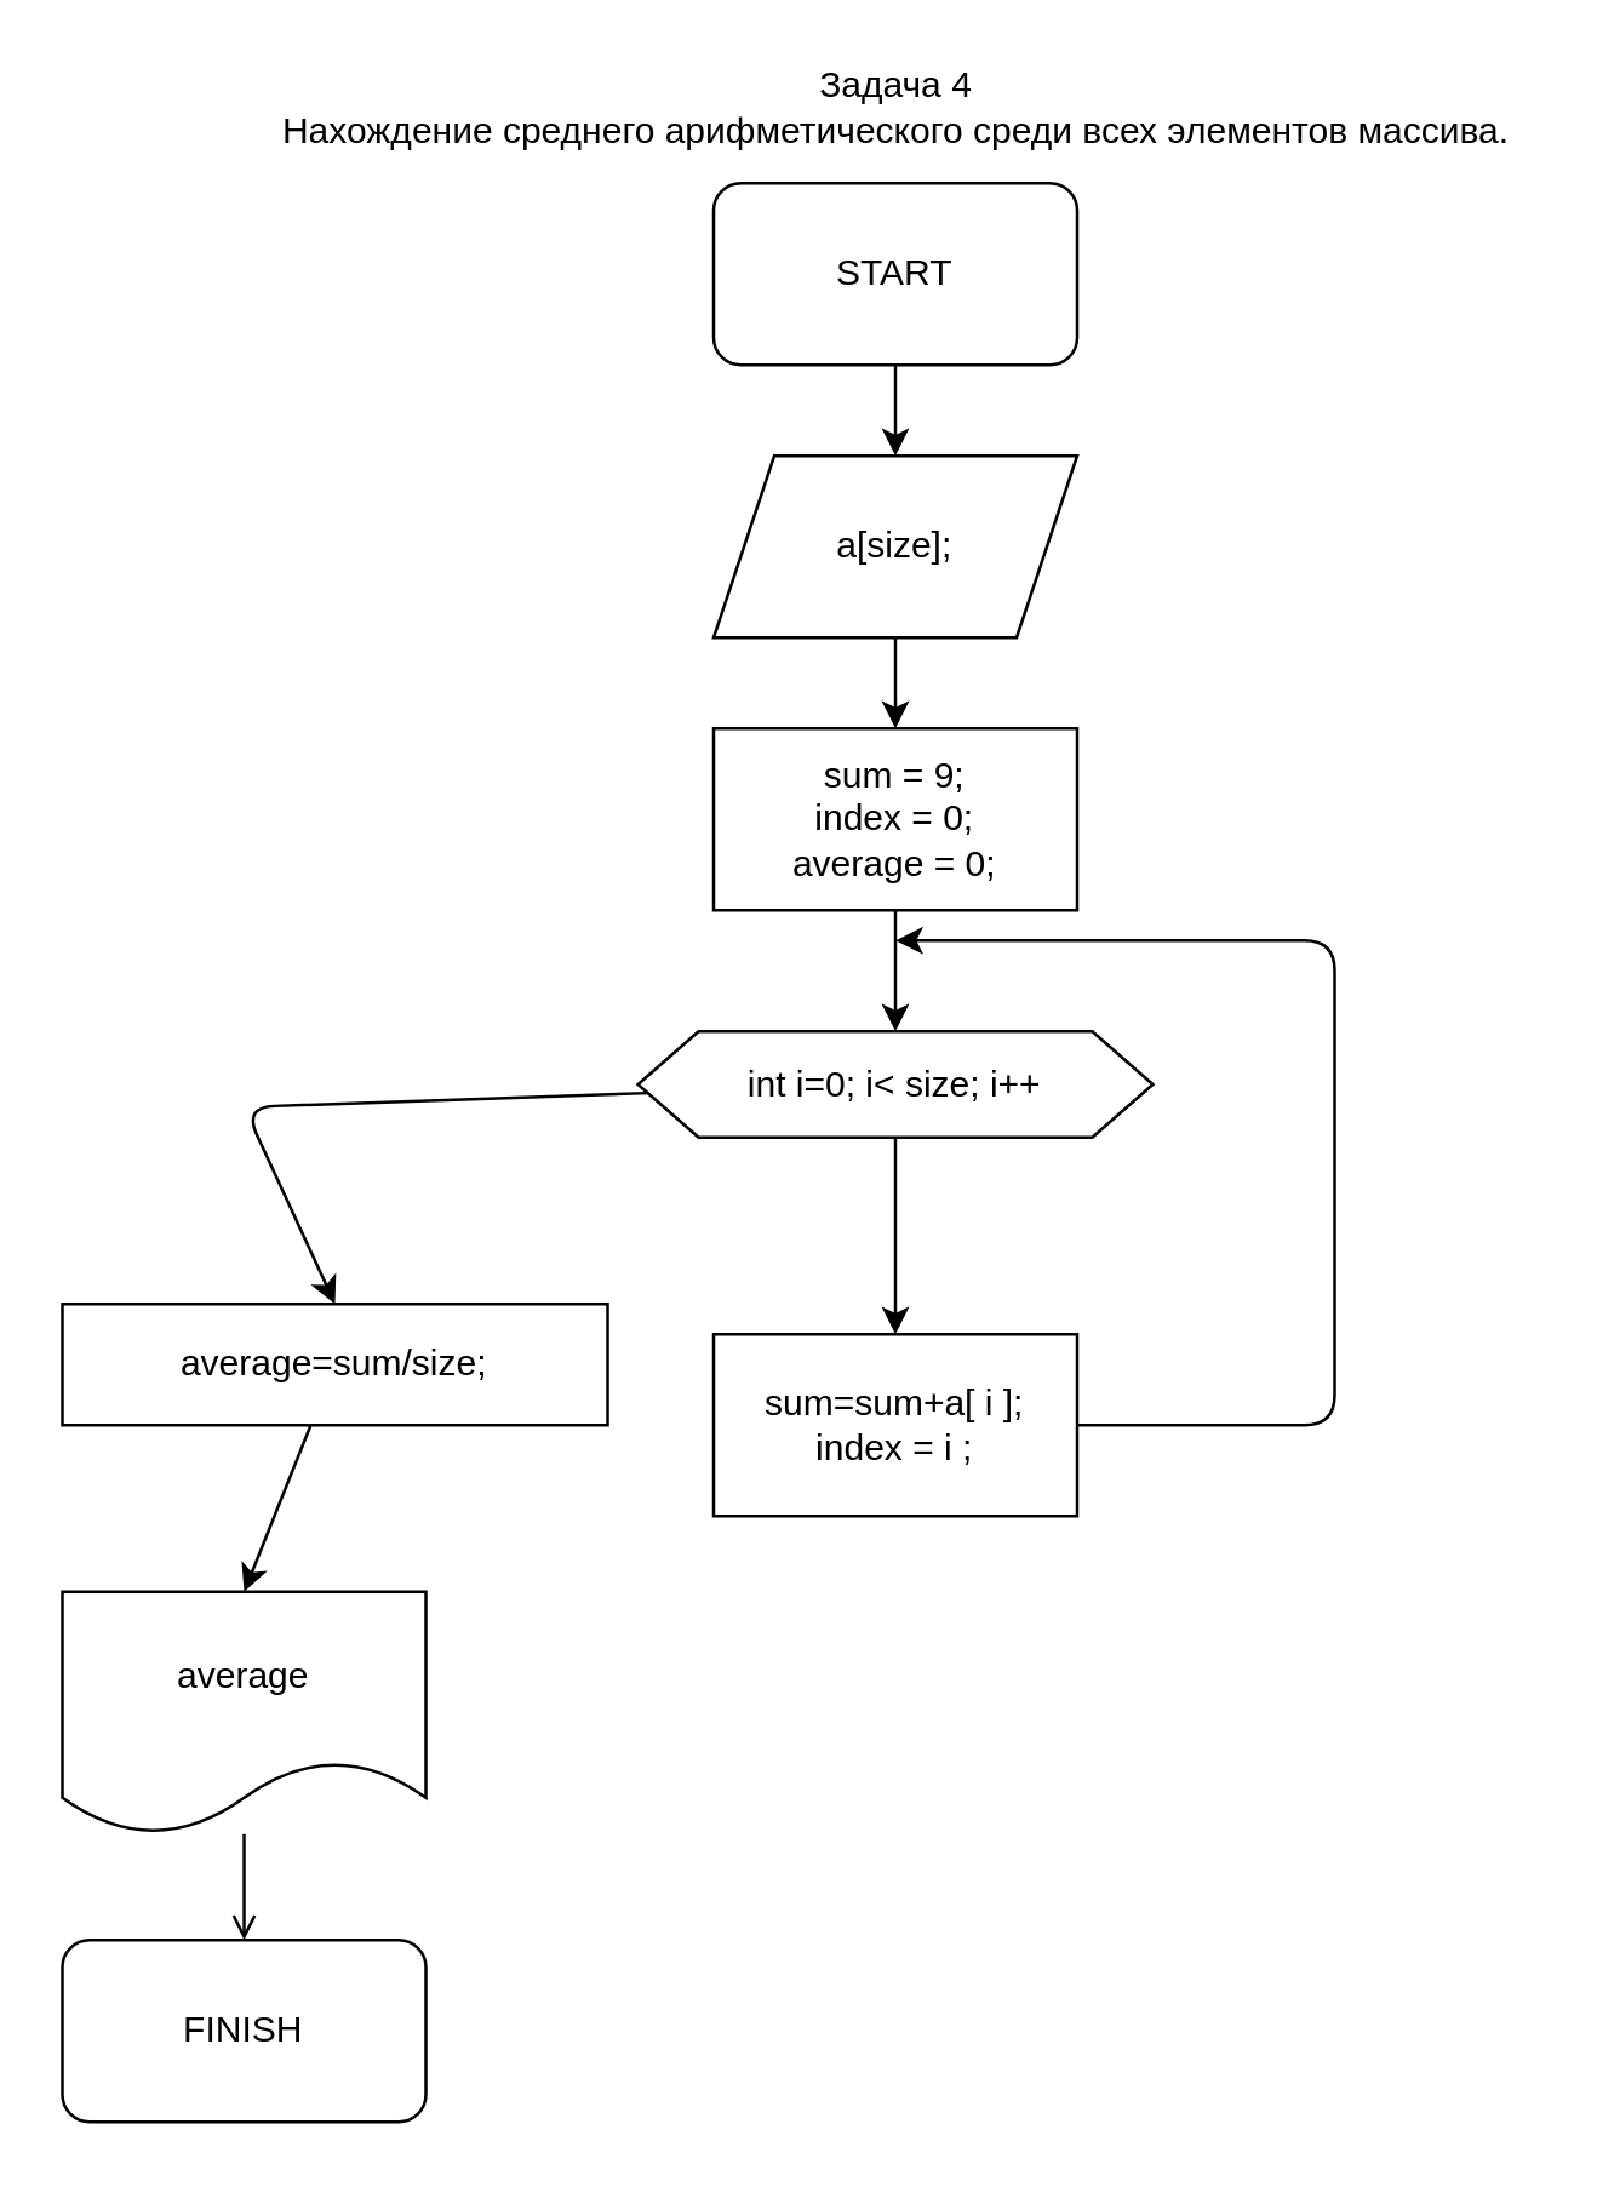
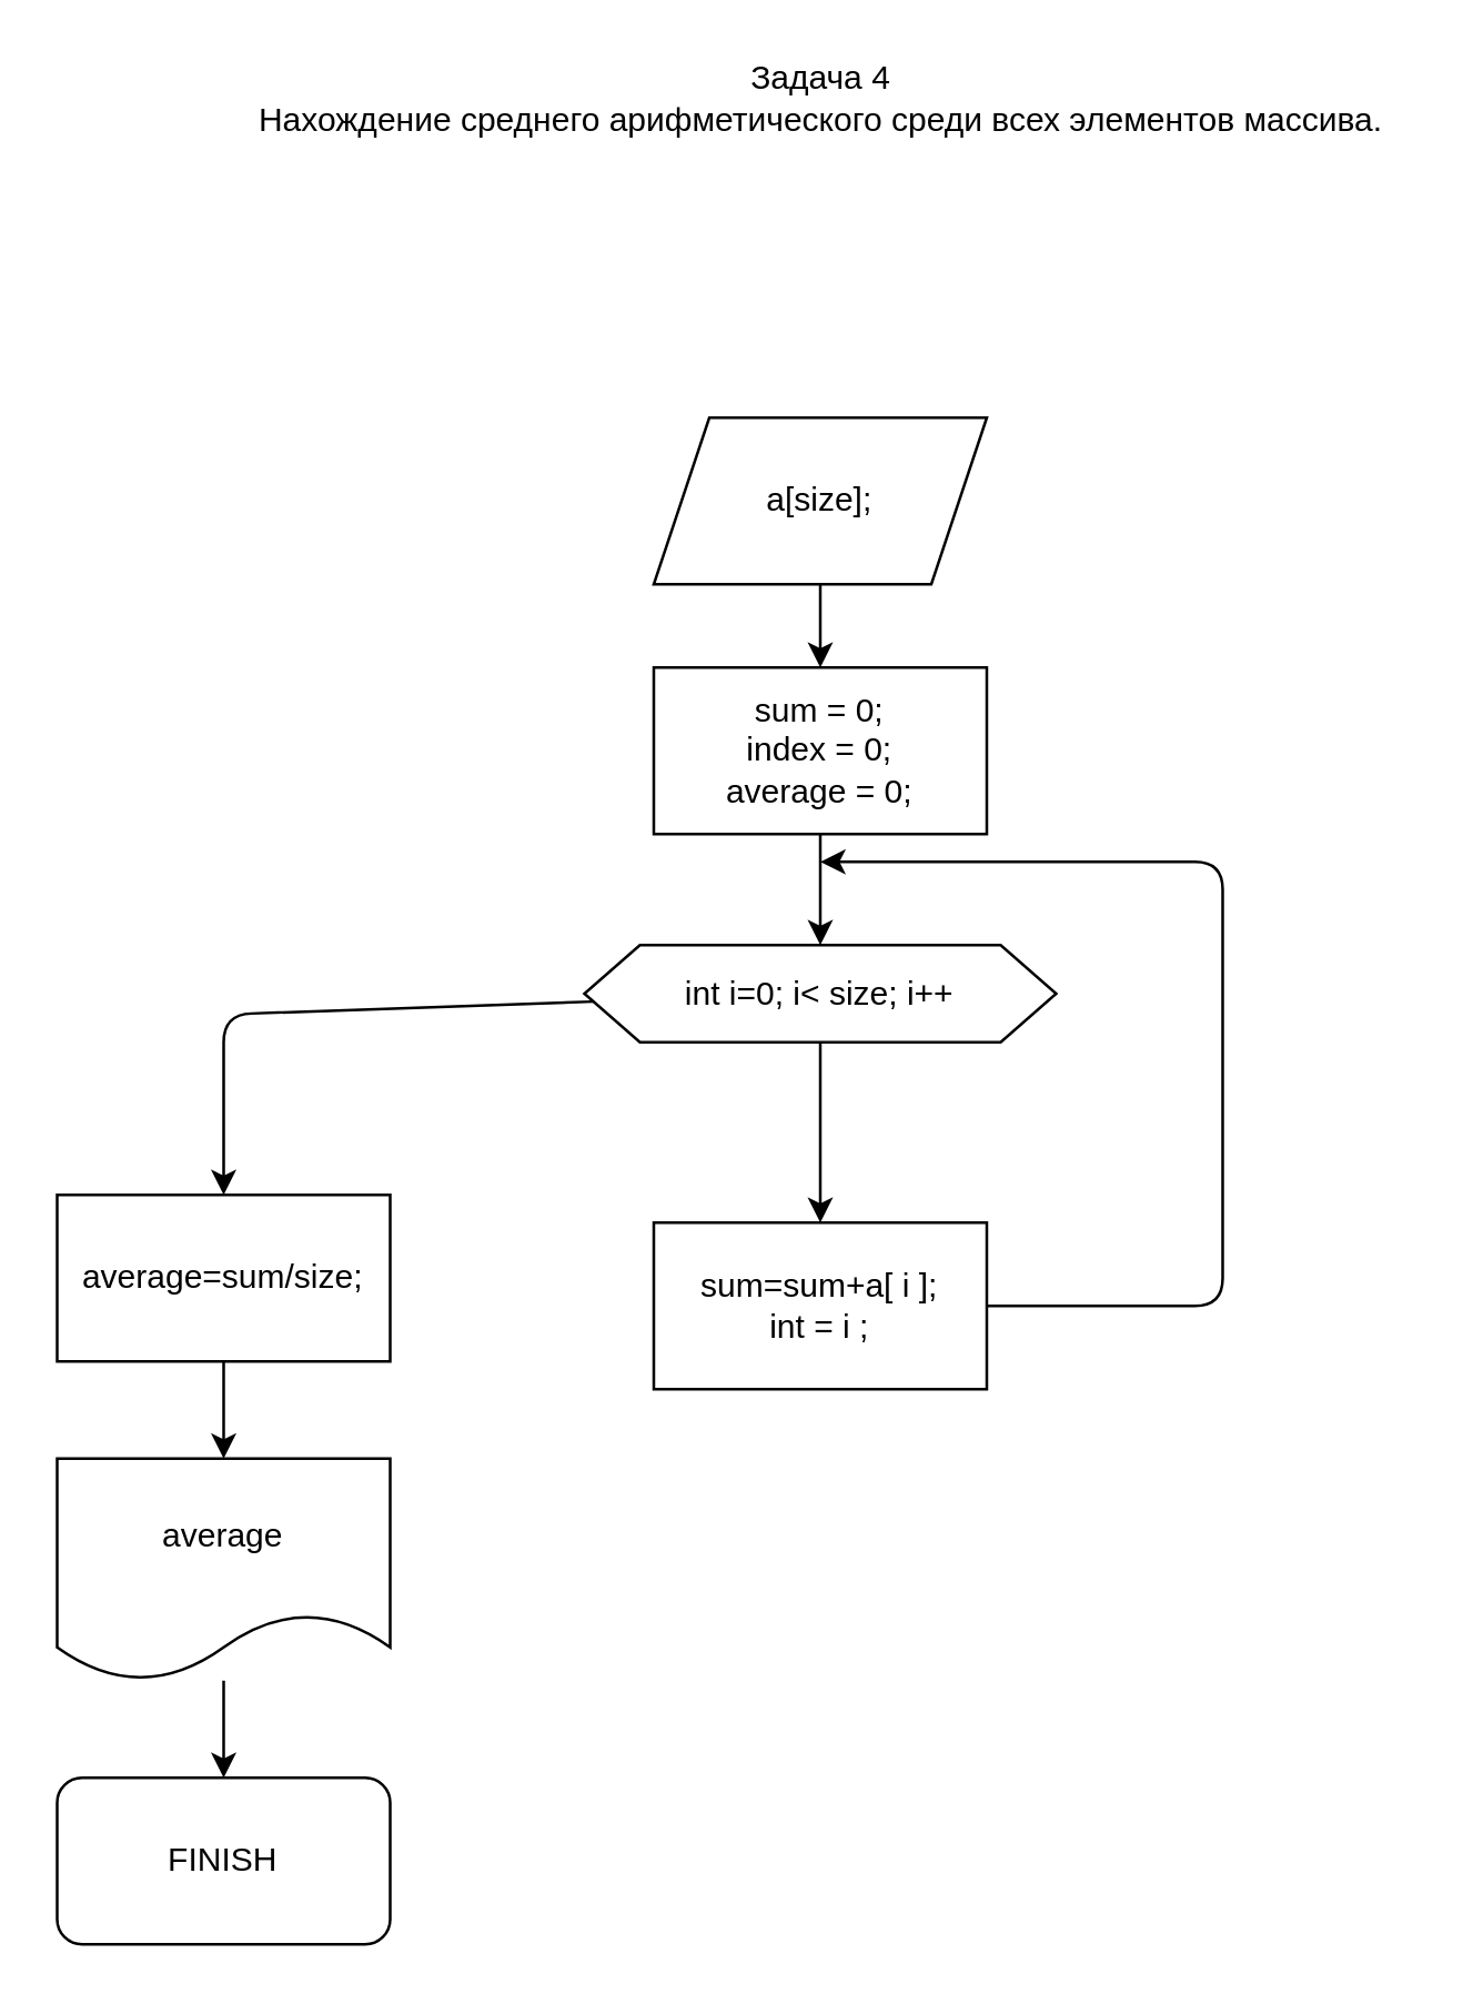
  <mxCell id="0" />
  <mxCell id="1" parent="0" />
- <mxCell id="2" style="edgeStyle=none;html=1;entryX=0.5;entryY=0;entryDx=0;entryDy=0;" parent="1" source="3" target="6" edge="1"><mxGeometry relative="1" as="geometry" /></mxCell>
- <mxCell id="3" value="START" style="rounded=1;whiteSpace=wrap;html=1;" parent="1" vertex="1"><mxGeometry x="235" y="60" width="120" height="60" as="geometry" /></mxCell>
  <mxCell id="4" value="Задача 4&lt;br&gt;Нахождение среднего арифметического среди всех элементов массива." style="text;html=1;align=center;verticalAlign=middle;resizable=0;points=[];autosize=1;strokeColor=none;fillColor=none;" parent="1" vertex="1"><mxGeometry x="85" width="420" height="30" as="geometry" y="20" /></mxCell>
  <mxCell id="5" style="edgeStyle=none;html=1;entryX=0.5;entryY=0;entryDx=0;entryDy=0;" parent="1" source="6" target="8" edge="1"><mxGeometry relative="1" as="geometry" /></mxCell>
  <mxCell id="6" value="a[size];" style="shape=parallelogram;perimeter=parallelogramPerimeter;whiteSpace=wrap;html=1;fixedSize=1;" parent="1" vertex="1"><mxGeometry x="235" y="150" width="120" height="60" as="geometry" /></mxCell>
  <mxCell id="7" style="edgeStyle=none;html=1;entryX=0.5;entryY=0;entryDx=0;entryDy=0;" parent="1" source="8" target="11" edge="1"><mxGeometry relative="1" as="geometry" /></mxCell>
- <mxCell id="8" value="sum = 9;&lt;br&gt;index = 0;&lt;br&gt;average = 0;" style="rounded=0;whiteSpace=wrap;html=1;" parent="1" vertex="1"><mxGeometry x="235" y="240" width="120" height="60" as="geometry" /></mxCell>
+ <mxCell id="8" value="sum = 0;&lt;br&gt;index = 0;&lt;br&gt;average = 0;" style="rounded=0;whiteSpace=wrap;html=1;" parent="1" vertex="1"><mxGeometry x="235" y="240" width="120" height="60" as="geometry" /></mxCell>
  <mxCell id="9" style="edgeStyle=none;html=1;entryX=0.5;entryY=0;entryDx=0;entryDy=0;entryPerimeter=0;" parent="1" source="11" target="16" edge="1"><mxGeometry relative="1" as="geometry"><mxPoint x="295" y="430" as="targetPoint" /></mxGeometry></mxCell>
  <mxCell id="10" style="edgeStyle=none;html=1;entryX=0.5;entryY=0;entryDx=0;entryDy=0;entryPerimeter=0;" parent="1" source="11" target="18" edge="1"><mxGeometry relative="1" as="geometry"><Array as="points"><mxPoint x="80" y="365" /></Array><mxPoint x="80" y="420" as="targetPoint" /></mxGeometry></mxCell>
  <mxCell id="11" value="int i=0; i&amp;lt; size; i++" style="shape=hexagon;perimeter=hexagonPerimeter2;whiteSpace=wrap;html=1;fixedSize=1;" parent="1" vertex="1"><mxGeometry x="210" y="340" width="170" height="35" as="geometry" /></mxCell>
- <mxCell id="12" style="edgeStyle=none;html=1;entryX=0.5;entryY=0;entryDx=0;entryDy=0;endArrow=open;" parent="1" source="13" target="14" edge="1"><mxGeometry relative="1" as="geometry" /></mxCell>
+ <mxCell id="12" style="edgeStyle=none;html=1;entryX=0.5;entryY=0;entryDx=0;entryDy=0;" parent="1" source="13" target="14" edge="1"><mxGeometry relative="1" as="geometry" /></mxCell>
  <mxCell id="13" value="average" style="shape=document;whiteSpace=wrap;html=1;boundedLbl=1;" parent="1" vertex="1"><mxGeometry x="20" y="525" width="120" height="80" as="geometry" /></mxCell>
  <mxCell id="14" value="FINISH" style="rounded=1;whiteSpace=wrap;html=1;" parent="1" vertex="1"><mxGeometry x="20" y="640" width="120" height="60" as="geometry" /></mxCell>
  <mxCell id="15" style="edgeStyle=none;html=1;" parent="1" source="16" edge="1"><mxGeometry relative="1" as="geometry"><mxPoint x="295" y="310" as="targetPoint" /><Array as="points"><mxPoint x="440" y="470" /><mxPoint x="440" y="310" /></Array></mxGeometry></mxCell>
- <mxCell id="16" value="sum=sum+a[ i ];&lt;br&gt;index = i ;" style="rounded=0;whiteSpace=wrap;html=1;" parent="1" vertex="1"><mxGeometry x="235" y="440" width="120" height="60" as="geometry" /></mxCell>
+ <mxCell id="16" value="sum=sum+a[ i ];&lt;br&gt;int = i ;" style="rounded=0;whiteSpace=wrap;html=1;" parent="1" vertex="1"><mxGeometry x="235" y="440" width="120" height="60" as="geometry" /></mxCell>
  <mxCell id="17" style="edgeStyle=none;html=1;entryX=0.5;entryY=0;entryDx=0;entryDy=0;" parent="1" source="18" target="13" edge="1"><mxGeometry relative="1" as="geometry"><mxPoint x="80" y="520" as="targetPoint" /></mxGeometry></mxCell>
- <mxCell id="18" value="average=sum/size;" style="rounded=0;whiteSpace=wrap;html=1;" parent="1" vertex="1"><mxGeometry x="20" y="430" width="180" height="40" as="geometry" /></mxCell>
+ <mxCell id="18" value="average=sum/size;" style="rounded=0;whiteSpace=wrap;html=1;" parent="1" vertex="1"><mxGeometry x="20" y="430" width="120" height="60" as="geometry" /></mxCell>
